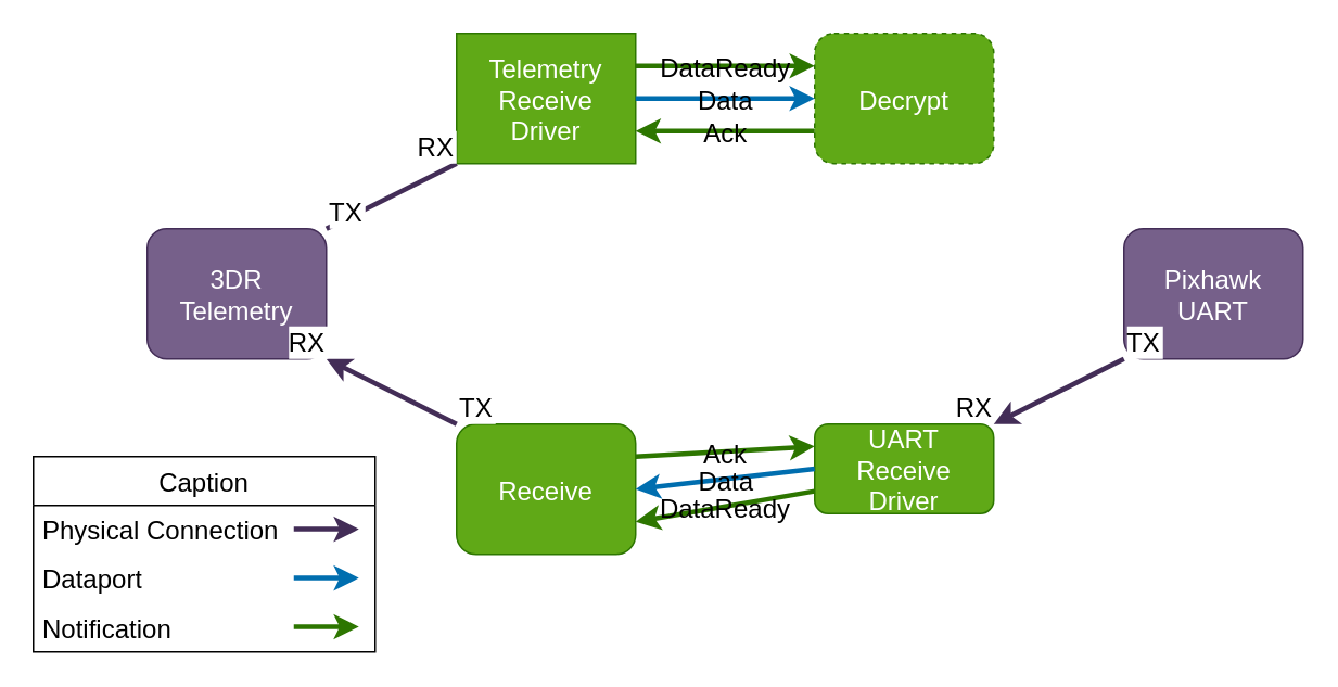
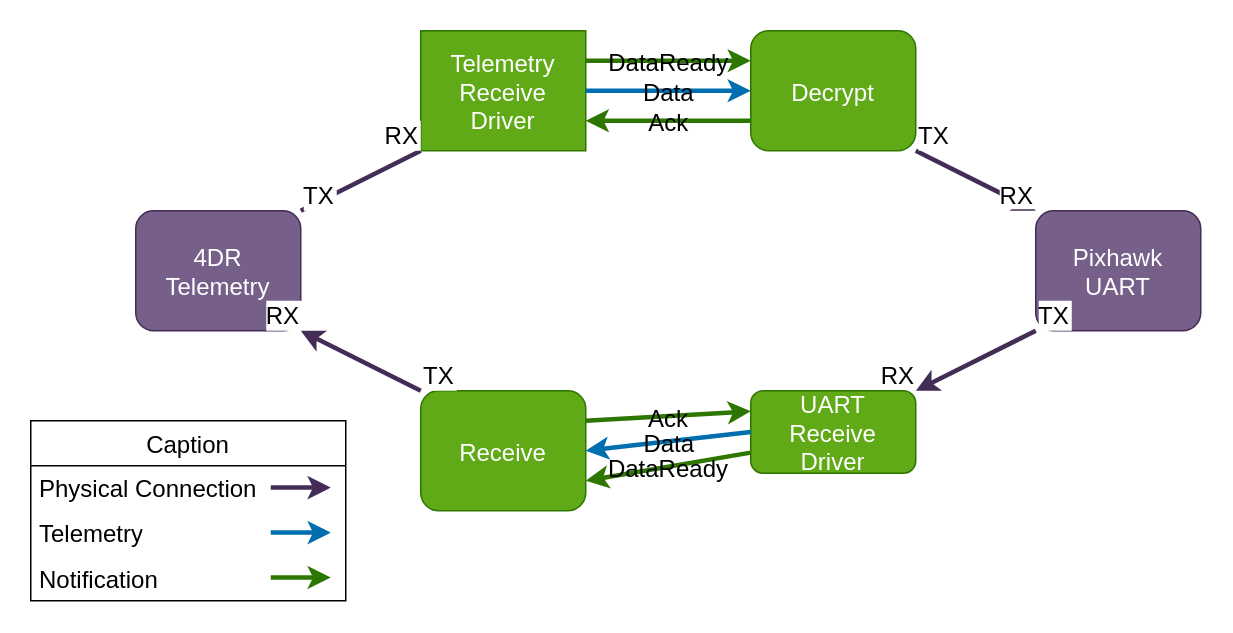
  <mxCell id="0" />
  <mxCell id="1" parent="0" />
- <mxCell id="2" value="3DR&#10;Telemetry" style="rounded=1;fillColor=#76608a;fontColor=#ffffff;strokeColor=#432D57;fontSize=16;" parent="1" vertex="1"><mxGeometry x="90" y="140" width="110" height="80" as="geometry" /></mxCell>
+ <mxCell id="2" value="4DR&#10;Telemetry" style="rounded=1;fillColor=#76608a;fontColor=#ffffff;strokeColor=#432D57;fontSize=16;" parent="1" vertex="1"><mxGeometry x="90" y="140" width="110" height="80" as="geometry" /></mxCell>
  <mxCell id="3" value="Telemetry&#10;Receive&#10;Driver" style="fillColor=#60a917;fontColor=#ffffff;strokeColor=#2D7600;fontSize=16;rounded=0;" parent="1" vertex="1"><mxGeometry x="280" y="20" width="110" height="80" as="geometry" /></mxCell>
- <mxCell id="4" value="Decrypt" style="rounded=1;fillColor=#60a917;fontColor=#ffffff;strokeColor=#2D7600;fontSize=16;dashed=1;" parent="1" vertex="1"><mxGeometry x="500" y="20" width="110" height="80" as="geometry" /></mxCell>
+ <mxCell id="4" value="Decrypt" style="rounded=1;fillColor=#60a917;fontColor=#ffffff;strokeColor=#2D7600;fontSize=16;" parent="1" vertex="1"><mxGeometry x="500" y="20" width="110" height="80" as="geometry" /></mxCell>
  <mxCell id="5" value="Receive" style="rounded=1;fillColor=#60a917;fontColor=#ffffff;strokeColor=#2D7600;fontSize=16;" parent="1" vertex="1"><mxGeometry x="280" y="260" width="110" height="80" as="geometry" /></mxCell>
  <mxCell id="6" value="Pixhawk&#10;UART" style="rounded=1;fillColor=#76608a;fontColor=#ffffff;strokeColor=#432D57;fontSize=16;" parent="1" vertex="1"><mxGeometry x="690" y="140" width="110" height="80" as="geometry" /></mxCell>
  <mxCell id="7" value="UART&#10;Receive&#10;Driver" style="rounded=1;fillColor=#60a917;fontColor=#ffffff;strokeColor=#2D7600;fontSize=16;" parent="1" vertex="1"><mxGeometry x="500" y="260" width="110" height="55" as="geometry" /></mxCell>
  <mxCell id="8" value="Caption" style="swimlane;fontStyle=0;childLayout=stackLayout;horizontal=1;startSize=30;horizontalStack=0;resizeParent=1;resizeParentMax=0;resizeLast=0;collapsible=1;marginBottom=0;fontSize=16;" parent="1" vertex="1"><mxGeometry x="20" y="280" width="210" height="120" as="geometry" /></mxCell>
  <mxCell id="9" value="&lt;font style=&quot;font-size: 16px;&quot;&gt;Physical Connection&lt;/font&gt;" style="text;strokeColor=none;fillColor=none;align=left;verticalAlign=middle;spacingLeft=4;spacingRight=4;overflow=hidden;points=[[0,0.5],[1,0.5]];portConstraint=eastwest;rotatable=0;whiteSpace=wrap;html=1;" parent="8" vertex="1"><mxGeometry y="30" width="210" height="30" as="geometry" /></mxCell>
  <mxCell id="10" value="" style="edgeStyle=none;exitX=1;exitY=0;exitDx=0;exitDy=0;strokeWidth=3;fillColor=#76608a;strokeColor=#432D57;" parent="8" edge="1"><mxGeometry relative="1" as="geometry"><mxPoint x="160" y="44.58" as="sourcePoint" /><mxPoint x="200" y="44.58" as="targetPoint" /></mxGeometry></mxCell>
- <mxCell id="11" value="&lt;font style=&quot;font-size: 16px;&quot;&gt;Dataport&lt;/font&gt;" style="text;strokeColor=none;fillColor=none;align=left;verticalAlign=middle;spacingLeft=4;spacingRight=4;overflow=hidden;points=[[0,0.5],[1,0.5]];portConstraint=eastwest;rotatable=0;whiteSpace=wrap;html=1;" parent="8" vertex="1"><mxGeometry y="60" width="210" height="30" as="geometry" /></mxCell>
+ <mxCell id="11" value="&lt;font style=&quot;font-size: 16px;&quot;&gt;Telemetry&lt;/font&gt;" style="text;strokeColor=none;fillColor=none;align=left;verticalAlign=middle;spacingLeft=4;spacingRight=4;overflow=hidden;points=[[0,0.5],[1,0.5]];portConstraint=eastwest;rotatable=0;whiteSpace=wrap;html=1;" parent="8" vertex="1"><mxGeometry y="60" width="210" height="30" as="geometry" /></mxCell>
  <mxCell id="12" value="Notification" style="text;strokeColor=none;fillColor=none;align=left;verticalAlign=middle;spacingLeft=4;spacingRight=4;overflow=hidden;points=[[0,0.5],[1,0.5]];portConstraint=eastwest;rotatable=0;fontSize=16;" vertex="1" parent="8"><mxGeometry y="90" width="210" height="30" as="geometry" /></mxCell>
  <mxCell id="13" value="" style="edgeStyle=none;exitX=1;exitY=0;exitDx=0;exitDy=0;strokeWidth=3;fillColor=#1ba1e2;strokeColor=#006EAF;" parent="8" edge="1"><mxGeometry relative="1" as="geometry"><mxPoint x="160" y="74.58" as="sourcePoint" /><mxPoint x="200" y="74.58" as="targetPoint" /></mxGeometry></mxCell>
  <mxCell id="14" value="" style="edgeStyle=none;exitX=1;exitY=0;exitDx=0;exitDy=0;strokeWidth=3;fillColor=#60a917;strokeColor=#2D7600;" parent="8" edge="1"><mxGeometry relative="1" as="geometry"><mxPoint x="160" y="104.5" as="sourcePoint" /><mxPoint x="200" y="104.5" as="targetPoint" /></mxGeometry></mxCell>
  <mxCell id="15" value="" style="endArrow=none;html=1;exitX=1;exitY=0;exitDx=0;exitDy=0;entryX=0;entryY=1;entryDx=0;entryDy=0;strokeWidth=3;fillColor=#76608a;strokeColor=#432D57;" parent="1" source="2" target="3" edge="1"><mxGeometry relative="1" as="geometry"><mxPoint x="210" y="139" as="sourcePoint" /><mxPoint x="370" y="139" as="targetPoint" /></mxGeometry></mxCell>
  <mxCell id="16" value="TX" style="edgeLabel;resizable=0;align=left;verticalAlign=bottom;fontSize=16;" parent="15" connectable="0" vertex="1"><mxGeometry x="-1" relative="1" as="geometry" /></mxCell>
  <mxCell id="17" value="RX" style="edgeLabel;resizable=0;align=right;verticalAlign=bottom;fontSize=16;" parent="15" connectable="0" vertex="1"><mxGeometry x="1" relative="1" as="geometry" /></mxCell>
  <mxCell id="18" value="" style="endArrow=classic;html=1;exitX=0;exitY=0;exitDx=0;exitDy=0;entryX=1;entryY=1;entryDx=0;entryDy=0;strokeWidth=3;fillColor=#76608a;strokeColor=#432D57;" parent="1" source="5" target="2" edge="1"><mxGeometry relative="1" as="geometry"><mxPoint x="210" y="150" as="sourcePoint" /><mxPoint x="290" y="110" as="targetPoint" /></mxGeometry></mxCell>
  <mxCell id="19" value="TX" style="edgeLabel;resizable=0;align=left;verticalAlign=bottom;fontSize=16;" parent="18" connectable="0" vertex="1"><mxGeometry x="-1" relative="1" as="geometry" /></mxCell>
  <mxCell id="20" value="RX" style="edgeLabel;resizable=0;align=right;verticalAlign=bottom;fontSize=16;" parent="18" connectable="0" vertex="1"><mxGeometry x="1" relative="1" as="geometry" /></mxCell>
+ <mxCell id="21" value="" style="endArrow=classic;html=1;exitX=1;exitY=1;exitDx=0;exitDy=0;entryX=0;entryY=0;entryDx=0;entryDy=0;strokeWidth=3;fillColor=#76608a;strokeColor=#432D57;" parent="1" source="4" target="6" edge="1"><mxGeometry relative="1" as="geometry"><mxPoint x="220" y="160" as="sourcePoint" /><mxPoint x="300" y="120" as="targetPoint" /></mxGeometry></mxCell>
+ <mxCell id="22" value="TX" style="edgeLabel;resizable=0;align=left;verticalAlign=bottom;fontSize=16;" parent="21" connectable="0" vertex="1"><mxGeometry x="-1" relative="1" as="geometry" /></mxCell>
+ <mxCell id="23" value="RX" style="edgeLabel;resizable=0;align=right;verticalAlign=bottom;fontSize=16;" parent="21" connectable="0" vertex="1"><mxGeometry x="1" relative="1" as="geometry" /></mxCell>
  <mxCell id="24" value="" style="endArrow=classic;html=1;exitX=0;exitY=1;exitDx=0;exitDy=0;entryX=1;entryY=0;entryDx=0;entryDy=0;strokeWidth=3;fillColor=#76608a;strokeColor=#432D57;" parent="1" source="6" target="7" edge="1"><mxGeometry relative="1" as="geometry"><mxPoint x="230" y="170" as="sourcePoint" /><mxPoint x="310" y="130" as="targetPoint" /></mxGeometry></mxCell>
  <mxCell id="25" value="TX" style="edgeLabel;resizable=0;align=left;verticalAlign=bottom;fontSize=16;" parent="24" connectable="0" vertex="1"><mxGeometry x="-1" relative="1" as="geometry" /></mxCell>
  <mxCell id="26" value="RX" style="edgeLabel;resizable=0;align=right;verticalAlign=bottom;fontSize=16;" parent="24" connectable="0" vertex="1"><mxGeometry x="1" relative="1" as="geometry" /></mxCell>
  <mxCell id="27" value="" style="endArrow=classic;html=1;strokeWidth=3;fillColor=#60a917;strokeColor=#2D7600;exitX=1;exitY=0.25;exitDx=0;exitDy=0;entryX=0;entryY=0.25;entryDx=0;entryDy=0;" parent="1" source="3" target="4" edge="1"><mxGeometry relative="1" as="geometry"><mxPoint x="370" y="250" as="sourcePoint" /><mxPoint x="470" y="250" as="targetPoint" /></mxGeometry></mxCell>
  <mxCell id="28" value="DataReady" style="edgeLabel;resizable=0;align=center;verticalAlign=middle;fontSize=16;labelBackgroundColor=none;" parent="27" connectable="0" vertex="1"><mxGeometry relative="1" as="geometry" /></mxCell>
  <mxCell id="29" value="" style="endArrow=classic;html=1;strokeWidth=3;fillColor=#60a917;strokeColor=#2D7600;exitX=0;exitY=0.75;exitDx=0;exitDy=0;entryX=1;entryY=0.75;entryDx=0;entryDy=0;" parent="1" source="7" target="5" edge="1"><mxGeometry relative="1" as="geometry"><mxPoint x="400" y="50" as="sourcePoint" /><mxPoint x="510" y="50" as="targetPoint" /></mxGeometry></mxCell>
  <mxCell id="30" value="DataReady" style="edgeLabel;resizable=0;align=center;verticalAlign=middle;fontSize=16;labelBackgroundColor=none;" parent="29" connectable="0" vertex="1"><mxGeometry relative="1" as="geometry" /></mxCell>
  <mxCell id="31" value="" style="endArrow=classic;html=1;strokeWidth=3;fillColor=#1ba1e2;strokeColor=#006EAF;exitX=1;exitY=0.5;exitDx=0;exitDy=0;entryX=0;entryY=0.5;entryDx=0;entryDy=0;" parent="1" source="3" target="4" edge="1"><mxGeometry relative="1" as="geometry"><mxPoint x="410" y="60" as="sourcePoint" /><mxPoint x="510" y="60" as="targetPoint" /></mxGeometry></mxCell>
  <mxCell id="32" value="Data" style="edgeLabel;resizable=0;align=center;verticalAlign=middle;fontSize=16;labelBackgroundColor=none;" parent="31" connectable="0" vertex="1"><mxGeometry relative="1" as="geometry" /></mxCell>
  <mxCell id="33" value="" style="endArrow=classic;html=1;strokeWidth=3;fillColor=#1ba1e2;strokeColor=#006EAF;exitX=0;exitY=0.5;exitDx=0;exitDy=0;entryX=1;entryY=0.5;entryDx=0;entryDy=0;" parent="1" source="7" target="5" edge="1"><mxGeometry relative="1" as="geometry"><mxPoint x="400" y="70" as="sourcePoint" /><mxPoint x="510" y="70" as="targetPoint" /></mxGeometry></mxCell>
  <mxCell id="34" value="Data" style="edgeLabel;resizable=0;align=center;verticalAlign=middle;fontSize=16;labelBackgroundColor=none;" parent="33" connectable="0" vertex="1"><mxGeometry relative="1" as="geometry" /></mxCell>
  <mxCell id="35" value="" style="endArrow=classic;html=1;strokeWidth=3;fillColor=#60a917;strokeColor=#2D7600;entryX=1;entryY=0.75;entryDx=0;entryDy=0;exitX=0;exitY=0.75;exitDx=0;exitDy=0;" parent="1" source="4" target="3" edge="1"><mxGeometry relative="1" as="geometry"><mxPoint x="520" y="120" as="sourcePoint" /><mxPoint x="520" y="80" as="targetPoint" /></mxGeometry></mxCell>
  <mxCell id="36" value="Ack" style="edgeLabel;resizable=0;align=center;verticalAlign=middle;fontSize=16;labelBackgroundColor=none;" parent="35" connectable="0" vertex="1"><mxGeometry relative="1" as="geometry" /></mxCell>
  <mxCell id="37" value="" style="endArrow=classic;html=1;strokeWidth=3;fillColor=#60a917;strokeColor=#2D7600;entryX=0;entryY=0.25;entryDx=0;entryDy=0;exitX=1;exitY=0.25;exitDx=0;exitDy=0;" parent="1" source="5" target="7" edge="1"><mxGeometry relative="1" as="geometry"><mxPoint x="510" y="90" as="sourcePoint" /><mxPoint x="400" y="90" as="targetPoint" /></mxGeometry></mxCell>
  <mxCell id="38" value="Ack" style="edgeLabel;resizable=0;align=center;verticalAlign=middle;fontSize=16;labelBackgroundColor=none;" parent="37" connectable="0" vertex="1"><mxGeometry relative="1" as="geometry" /></mxCell>
